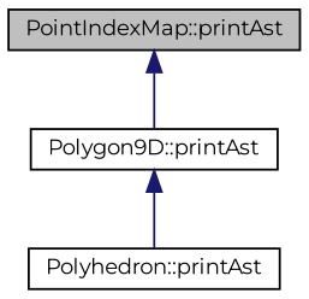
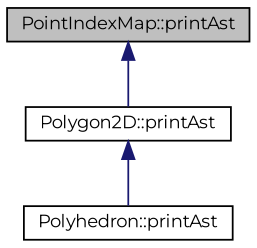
  digraph {
    fontname=Montserrat
    rankdir=TB
    node [color=black fillcolor=white fontname=Montserrat fontsize=10 shape=record style=filled]
    edge [color=midnightblue dir=back fontname=Montserrat fontsize=10 labelfontname=Helvetica labelfontsize=10 style=solid]
    n1 [fillcolor=grey75 fontcolor=black height=0.2 label="PointIndexMap::printAst" width=0.4]
-   n2 [height=0.2 label="Polygon9D::printAst" width=0.4]
+   n2 [height=0.2 label="Polygon2D::printAst" width=0.4]
    n3 [height=0.2 label="Polyhedron::printAst" width=0.4]
    n1 -> n2
    n2 -> n3
  }
